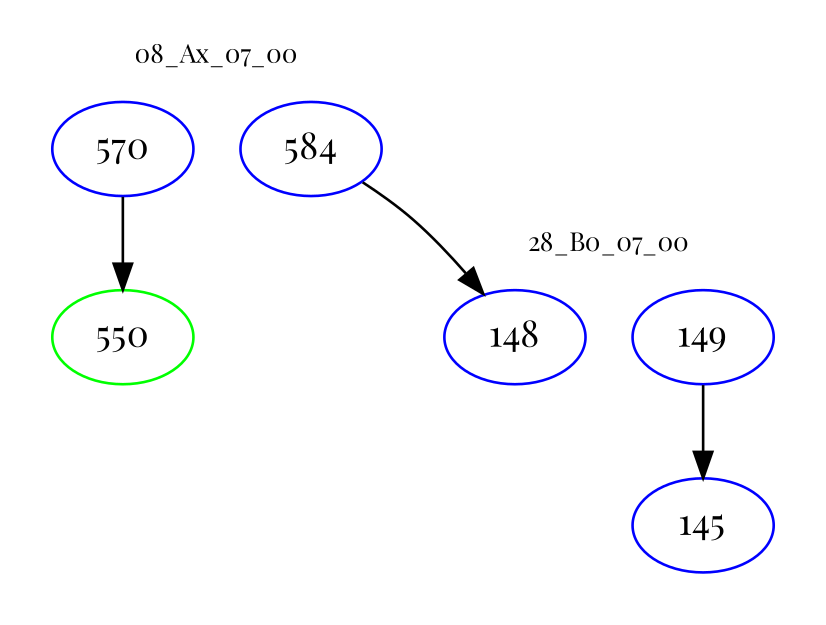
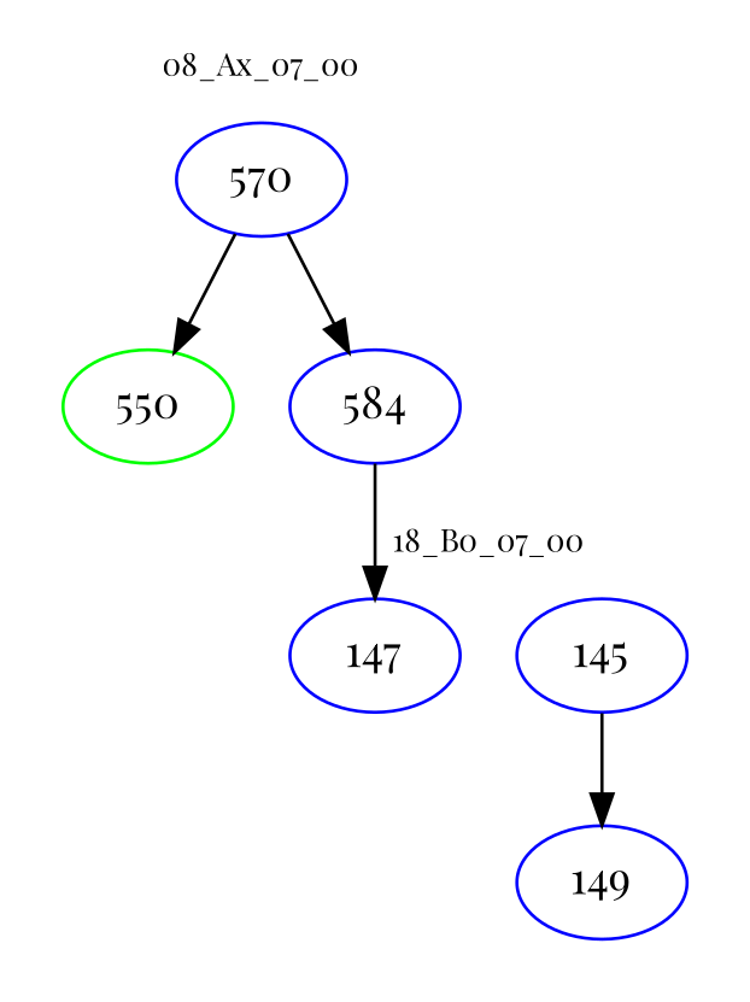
  digraph {
    fontname="Playfair Display"
    node [color=blue fontname="Playfair Display"]
    edge [color=black fontname="Playfair Display"]
    n1 [label=570]
    n2 [color=green label=550]
    n3 [label=584]
    n4 [label=145]
    n5 [label=149]
-   n6 [label=148]
+   n6 [label=147]
    subgraph cluster_1 {
      color=white
      fontsize=10
      label="08_Ax_07_00"
      n1
      n2
      n3
    }
    subgraph cluster_2 {
      color=white
      fontsize=10
-     label="28_B0_07_00"
+     label="18_B0_07_00"
      n4
      n5
      n6
    }
    n1 -> n2
+   n1 -> n3
    n3 -> n6
-   n5 -> n4
+   n4 -> n5
  }
